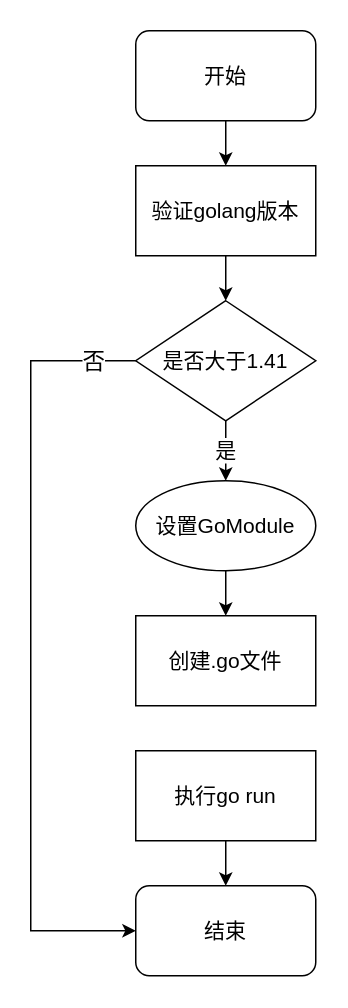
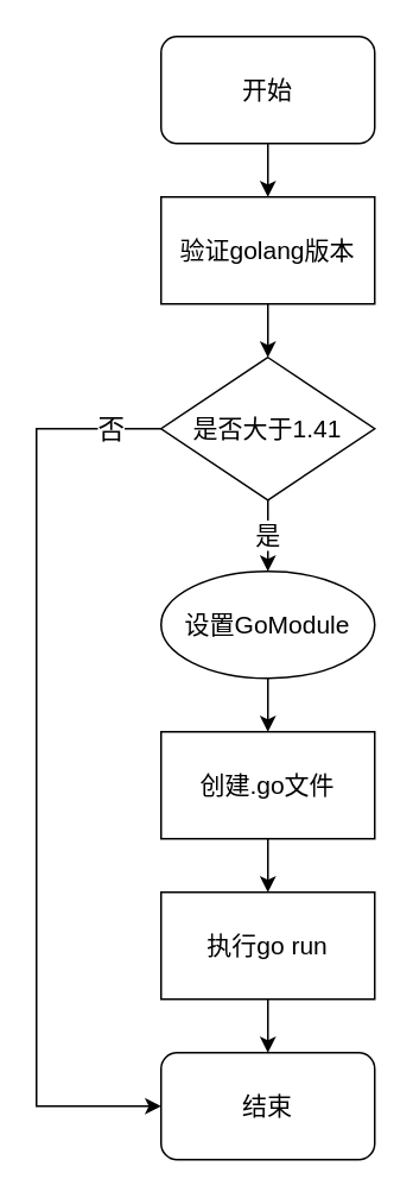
  <mxCell id="0" />
  <mxCell id="1" parent="0" />
  <mxCell id="2" style="edgeStyle=orthogonalEdgeStyle;rounded=0;orthogonalLoop=1;jettySize=auto;html=1;entryX=0.5;entryY=0;entryDx=0;entryDy=0;" parent="1" source="3" target="5" edge="1"><mxGeometry relative="1" as="geometry" /></mxCell>
  <mxCell id="3" value="&lt;font style=&quot;font-size: 14px;&quot;&gt;开始&lt;/font&gt;" style="rounded=1;whiteSpace=wrap;html=1;" parent="1" vertex="1"><mxGeometry x="90" y="20" width="120" height="60" as="geometry" /></mxCell>
  <mxCell id="4" style="edgeStyle=orthogonalEdgeStyle;rounded=0;orthogonalLoop=1;jettySize=auto;html=1;entryX=0.5;entryY=0;entryDx=0;entryDy=0;" parent="1" source="5" target="9" edge="1"><mxGeometry relative="1" as="geometry" /></mxCell>
  <mxCell id="5" value="&lt;font style=&quot;font-size: 14px;&quot;&gt;验证golang版本&lt;/font&gt;" style="rounded=0;whiteSpace=wrap;html=1;" parent="1" vertex="1"><mxGeometry x="90" y="110" width="120" height="60" as="geometry" /></mxCell>
  <mxCell id="6" value="&lt;font style=&quot;font-size: 14px;&quot;&gt;是&lt;/font&gt;" style="edgeStyle=orthogonalEdgeStyle;rounded=0;orthogonalLoop=1;jettySize=auto;html=1;entryX=0.5;entryY=0;entryDx=0;entryDy=0;" parent="1" source="9" target="11" edge="1"><mxGeometry relative="1" as="geometry" /></mxCell>
  <mxCell id="7" style="rounded=0;orthogonalLoop=1;jettySize=auto;html=1;exitX=0;exitY=0.5;exitDx=0;exitDy=0;entryX=0;entryY=0.5;entryDx=0;entryDy=0;edgeStyle=orthogonalEdgeStyle;" parent="1" source="9" target="16" edge="1"><mxGeometry relative="1" as="geometry"><mxPoint x="0" y="690" as="targetPoint" /><Array as="points"><mxPoint x="20" y="240" /><mxPoint x="20" y="620" /></Array></mxGeometry></mxCell>
  <mxCell id="8" value="&lt;font style=&quot;font-size: 15px;&quot;&gt;否&lt;/font&gt;" style="edgeLabel;html=1;align=center;verticalAlign=middle;resizable=0;points=[];" parent="7" vertex="1" connectable="0"><mxGeometry x="-0.894" y="-1" relative="1" as="geometry"><mxPoint x="-1" as="offset" /></mxGeometry></mxCell>
  <mxCell id="9" value="&lt;font style=&quot;font-size: 14px;&quot;&gt;是否大于1.41&lt;/font&gt;" style="rhombus;whiteSpace=wrap;html=1;" parent="1" vertex="1"><mxGeometry x="90" y="200" width="120" height="80" as="geometry" /></mxCell>
  <mxCell id="10" style="edgeStyle=orthogonalEdgeStyle;rounded=0;orthogonalLoop=1;jettySize=auto;html=1;entryX=0.5;entryY=0;entryDx=0;entryDy=0;" parent="1" source="11" target="13" edge="1"><mxGeometry relative="1" as="geometry" /></mxCell>
  <mxCell id="11" value="&lt;font style=&quot;font-size: 14px;&quot;&gt;设置GoModule&lt;/font&gt;" style="ellipse;whiteSpace=wrap;html=1;" parent="1" vertex="1"><mxGeometry x="90" y="320" width="120" height="60" as="geometry" /></mxCell>
+ <mxCell id="12" style="edgeStyle=orthogonalEdgeStyle;rounded=0;orthogonalLoop=1;jettySize=auto;html=1;entryX=0.5;entryY=0;entryDx=0;entryDy=0;" parent="1" source="13" target="15" edge="1"><mxGeometry relative="1" as="geometry" /></mxCell>
  <mxCell id="13" value="&lt;font style=&quot;font-size: 14px;&quot;&gt;创建.go文件&lt;/font&gt;" style="rounded=0;whiteSpace=wrap;html=1;" parent="1" vertex="1"><mxGeometry x="90" y="410" width="120" height="60" as="geometry" /></mxCell>
  <mxCell id="14" style="edgeStyle=orthogonalEdgeStyle;rounded=0;orthogonalLoop=1;jettySize=auto;html=1;entryX=0.5;entryY=0;entryDx=0;entryDy=0;" parent="1" source="15" target="16" edge="1"><mxGeometry relative="1" as="geometry" /></mxCell>
  <mxCell id="15" value="&lt;font style=&quot;font-size: 14px;&quot;&gt;执行go run&lt;/font&gt;" style="rounded=0;whiteSpace=wrap;html=1;" parent="1" vertex="1"><mxGeometry x="90" y="500" width="120" height="60" as="geometry" /></mxCell>
  <mxCell id="16" value="&lt;font style=&quot;font-size: 14px;&quot;&gt;结束&lt;/font&gt;" style="rounded=1;whiteSpace=wrap;html=1;" parent="1" vertex="1"><mxGeometry x="90" y="590" width="120" height="60" as="geometry" /></mxCell>
